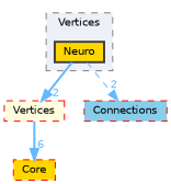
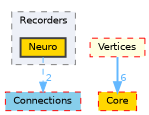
  digraph {
    compound=true
    node [color=red fillcolor=gold fontname=Helvetica fontsize=10 shape=box style="filled,dashed"]
    edge [color=steelblue1 fontcolor=steelblue1 fontname=Helvetica fontsize=10 headlabel=2 labeldistance=1.5 labelfontname=Helvetica labelfontsize=10 style=bold]
    n1 [color=grey25 height=0.2 label=Neuro style="filled,bold" width=0.4]
    n2 [fillcolor=lightyellow height=0.2 label=Vertices width=0.4]
    n3 [fillcolor=skyblue height=0.2 label=Connections width=0.4]
    n4 [height=0.2 label=Core width=0.4]
    subgraph cluster_1 {
      bgcolor="#edf0f7"
      fontname=Helvetica
      fontsize=10
-     label=Vertices
+     label=Recorders
      pencolor=grey50
      style="filled,dashed"
      n1
    }
-   n1 -> n2
    n1 -> n3 [style=dashed]
    n2 -> n4 [headlabel=6]
  }
